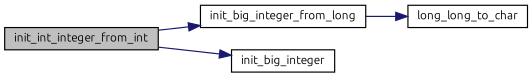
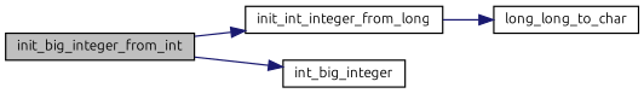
  digraph {
    fontname=Ubuntu
    rankdir=LR
    node [color=black fillcolor=white fontname=Ubuntu fontsize=10 shape=record style=filled]
    edge [color=midnightblue fontname=Ubuntu fontsize=10 labelfontname=Helvetica labelfontsize=10 style=solid]
-   n1 [fillcolor=grey75 fontcolor=black height=0.2 label=init_int_integer_from_int width=0.4]
-   n2 [height=0.2 label=init_big_integer_from_long width=0.4]
-   n3 [height=0.2 label=init_big_integer width=0.4]
+   n1 [fillcolor=grey75 fontcolor=black height=0.2 label=init_big_integer_from_int width=0.4]
+   n2 [height=0.2 label=init_int_integer_from_long width=0.4]
+   n3 [height=0.2 label=int_big_integer width=0.4]
    n4 [height=0.2 label=long_long_to_char width=0.4]
    n1 -> n2
    n1 -> n3
    n2 -> n4
  }
